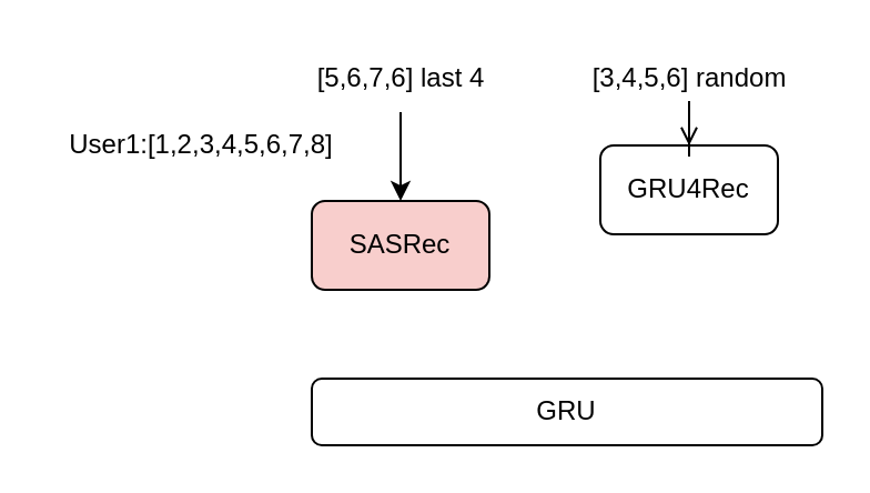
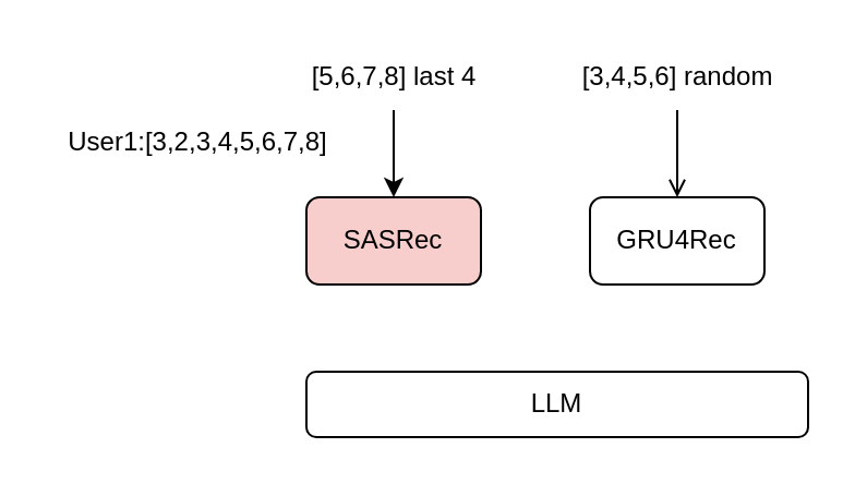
  <mxCell id="0" />
  <mxCell id="1" parent="0" />
  <mxCell id="2" value="SASRec" style="rounded=1;whiteSpace=wrap;html=1;fillColor=#f8cecc;" vertex="1" parent="1"><mxGeometry x="140" y="90" width="80" height="40" as="geometry" /></mxCell>
- <mxCell id="3" value="GRU4Rec" style="rounded=1;whiteSpace=wrap;html=1;" vertex="1" parent="1"><mxGeometry x="270" y="65" width="80" height="40" as="geometry" /></mxCell>
- <mxCell id="4" value="User1:[1,2,3,4,5,6,7,8]" style="text;html=1;align=center;verticalAlign=middle;resizable=0;points=[];autosize=1;strokeColor=none;fillColor=none;" vertex="1" parent="1"><mxGeometry x="20" y="50" width="140" height="30" as="geometry" /></mxCell>
+ <mxCell id="3" value="GRU4Rec" style="rounded=1;whiteSpace=wrap;html=1;" vertex="1" parent="1"><mxGeometry x="270" y="90" width="80" height="40" as="geometry" /></mxCell>
+ <mxCell id="4" value="User1:[3,2,3,4,5,6,7,8]" style="text;html=1;align=center;verticalAlign=middle;resizable=0;points=[];autosize=1;strokeColor=none;fillColor=none;" vertex="1" parent="1"><mxGeometry x="20" y="50" width="140" height="30" as="geometry" /></mxCell>
  <mxCell id="5" value="" style="edgeStyle=orthogonalEdgeStyle;rounded=0;orthogonalLoop=1;jettySize=auto;html=1;" edge="1" parent="1" source="6" target="2"><mxGeometry relative="1" as="geometry" /></mxCell>
- <mxCell id="6" value="[5,6,7,6] last 4" style="text;html=1;align=center;verticalAlign=middle;resizable=0;points=[];autosize=1;strokeColor=none;fillColor=none;" vertex="1" parent="1"><mxGeometry x="130" y="20" width="100" height="30" as="geometry" /></mxCell>
+ <mxCell id="6" value="[5,6,7,8] last 4" style="text;html=1;align=center;verticalAlign=middle;resizable=0;points=[];autosize=1;strokeColor=none;fillColor=none;" vertex="1" parent="1"><mxGeometry x="130" y="20" width="100" height="30" as="geometry" /></mxCell>
  <mxCell id="7" value="" style="edgeStyle=orthogonalEdgeStyle;rounded=0;orthogonalLoop=1;jettySize=auto;html=1;endArrow=open;" edge="1" parent="1" source="8" target="3"><mxGeometry relative="1" as="geometry" /></mxCell>
  <mxCell id="8" value="[3,4,5,6] random" style="text;html=1;align=center;verticalAlign=middle;resizable=0;points=[];autosize=1;strokeColor=none;fillColor=none;" vertex="1" parent="1"><mxGeometry x="255" y="20" width="110" height="30" as="geometry" /></mxCell>
- <mxCell id="9" value="GRU" style="rounded=1;whiteSpace=wrap;html=1;" vertex="1" parent="1"><mxGeometry x="140" y="170" width="230" height="30" as="geometry" /></mxCell>
+ <mxCell id="9" value="LLM" style="rounded=1;whiteSpace=wrap;html=1;" vertex="1" parent="1"><mxGeometry x="140" y="170" width="230" height="30" as="geometry" /></mxCell>
